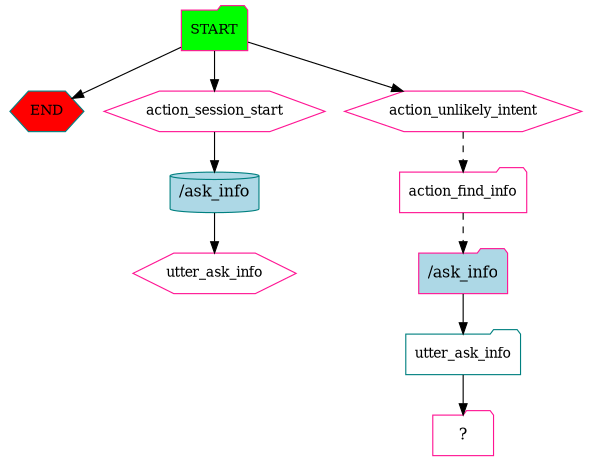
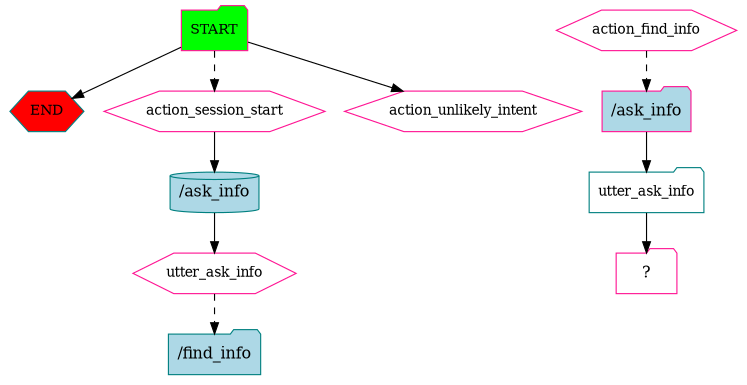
  digraph {
    node [color=deeppink fontsize=12 shape=folder]
    edge [style=solid]
    n1 [fillcolor=green label=START style=filled]
    n2 [color=teal fillcolor=red label=END shape=hexagon style=filled]
    n3 [label=action_session_start shape=hexagon]
    n4 [label=action_unlikely_intent shape=hexagon]
    n5 [color=teal fillcolor=lightblue label="/ask_info" shape=cylinder style=filled fontsize=""]
    n6 [label=utter_ask_info shape=hexagon]
-   n8 [label=action_find_info]
+   n7 [color=teal fillcolor=lightblue label="/find_info" style=filled fontsize=""]
+   n8 [label=action_find_info shape=hexagon]
    n9 [fillcolor=lightblue label="/ask_info" style=filled fontsize=""]
    n10 [color=teal label=utter_ask_info]
    n11 [label="  ?  " fontsize=""]
    n1 -> n2
-   n1 -> n3
+   n1 -> n3 [style=dashed]
    n1 -> n4
    n3 -> n5
-   n4 -> n8 [style=dashed]
    n5 -> n6
+   n6 -> n7 [style=dashed]
    n8 -> n9 [style=dashed]
    n9 -> n10
    n10 -> n11
  }
